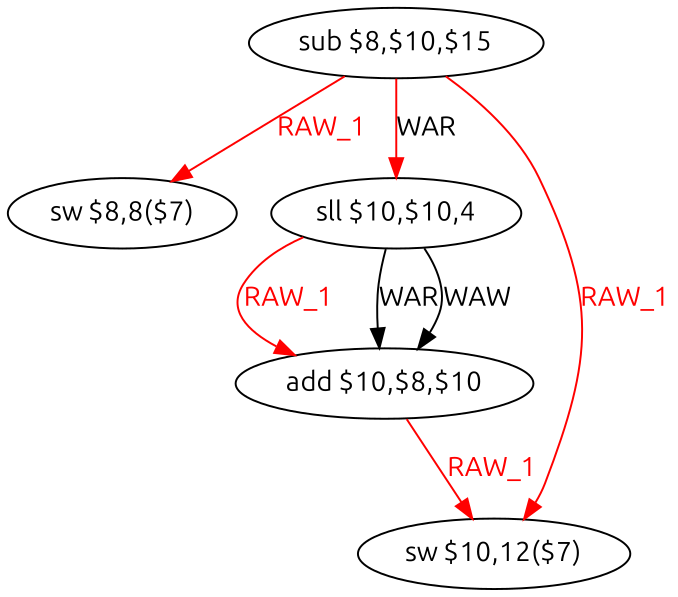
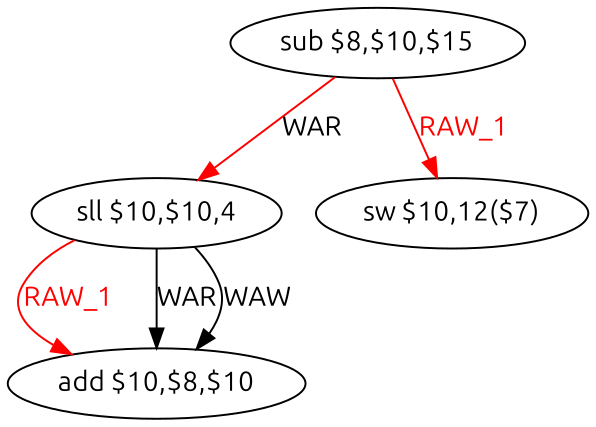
  digraph {
    fontname=Ubuntu
    node [fontname=Ubuntu shape=ellipse]
    edge [color=red fontcolor=red fontname=Ubuntu]
    n1 [label="sub $8,$10,$15"]
-   n2 [label="sw $8,8($7)"]
    n3 [label="sll $10,$10,4"]
    n4 [label="sw $10,12($7)"]
    n5 [label="add $10,$8,$10"]
-   n1 -> n2 [label=RAW_1]
    n1 -> n3 [label=WAR fontcolor=""]
    n1 -> n4 [label=RAW_1]
    n3 -> n5 [label=RAW_1]
    n3 -> n5 [label=WAR color="" fontcolor=""]
    n3 -> n5 [label=WAW color="" fontcolor=""]
-   n5 -> n4 [label=RAW_1]
  }
